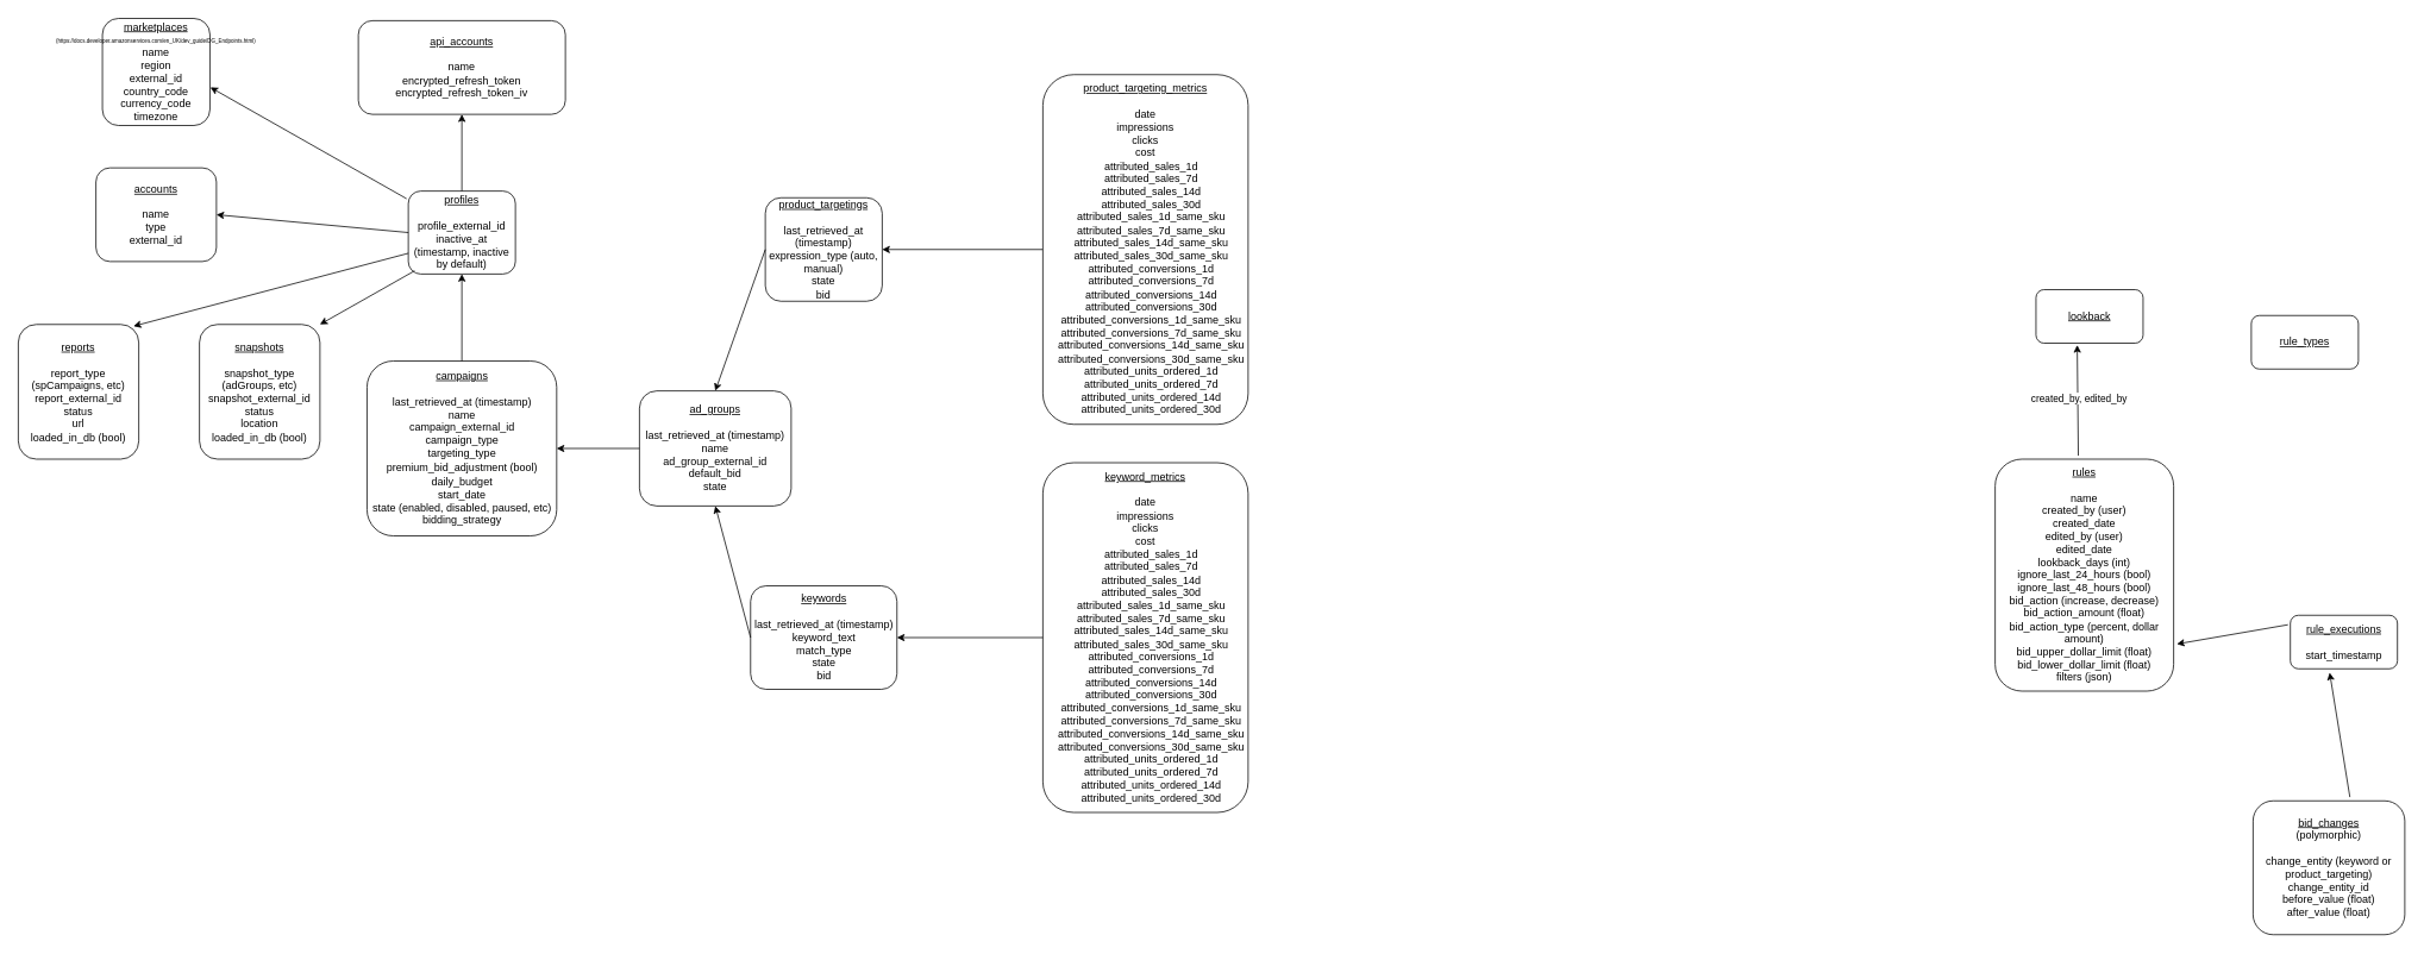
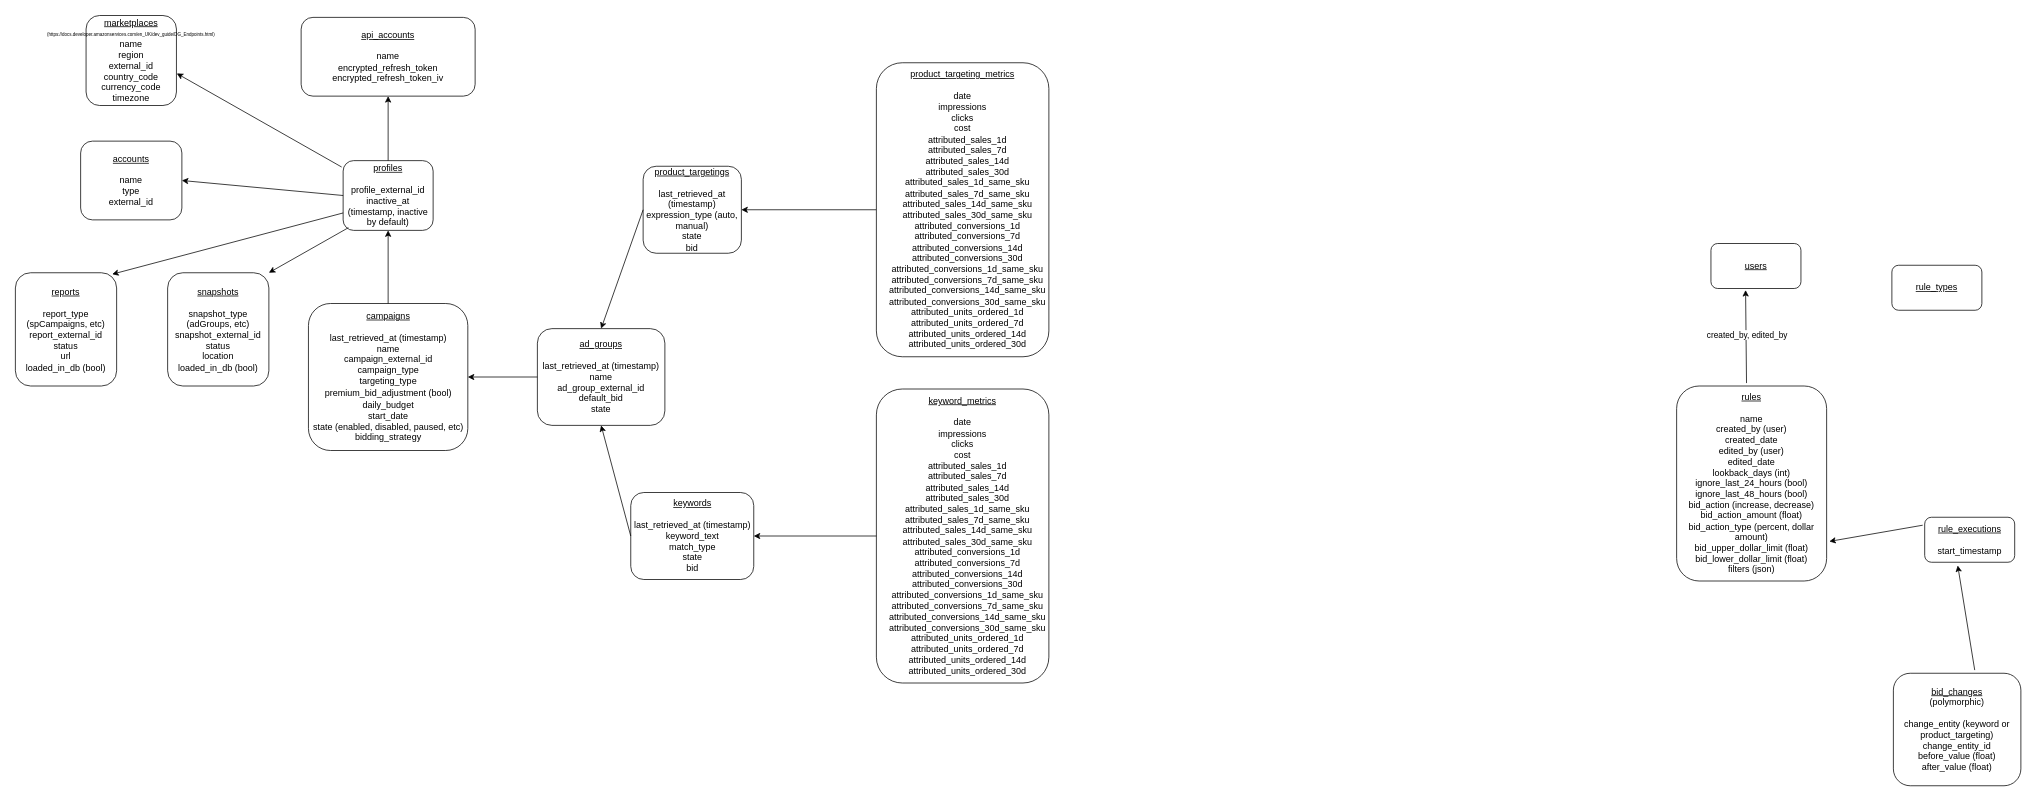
  <mxCell id="0" />
  <mxCell id="1" parent="0" />
  <mxCell id="2" value="&lt;u&gt;profiles&lt;br&gt;&lt;/u&gt;&lt;br&gt;profile_external_id&lt;br&gt;inactive_at (timestamp, inactive by default)" style="rounded=1;whiteSpace=wrap;html=1;" parent="1" vertex="1"><mxGeometry x="457" y="213.5" width="120" height="93" as="geometry" /></mxCell>
  <mxCell id="3" value="&lt;u&gt;marketplaces&lt;/u&gt;&lt;br&gt;&lt;font style=&quot;font-size: 6px;&quot;&gt;(https://docs.developer.amazonservices.com/en_UK/dev_guide/DG_Endpoints.html)&lt;/font&gt;&lt;br&gt;name&lt;br&gt;region&lt;br&gt;external_id&lt;br&gt;country_code&lt;br&gt;currency_code&lt;br&gt;timezone" style="rounded=1;whiteSpace=wrap;html=1;" parent="1" vertex="1"><mxGeometry x="114.25" y="20" width="120.5" height="120" as="geometry" /></mxCell>
- <mxCell id="4" value="&lt;u&gt;lookback&lt;/u&gt;" style="rounded=1;whiteSpace=wrap;html=1;" parent="1" vertex="1"><mxGeometry x="2280.76" y="324" width="120" height="60" as="geometry" /></mxCell>
+ <mxCell id="4" value="&lt;u&gt;users&lt;/u&gt;" style="rounded=1;whiteSpace=wrap;html=1;" parent="1" vertex="1"><mxGeometry x="2280.76" y="324" width="120" height="60" as="geometry" /></mxCell>
  <mxCell id="5" value="" style="endArrow=classic;html=1;rounded=0;entryX=0.385;entryY=1.035;entryDx=0;entryDy=0;exitX=0.466;exitY=-0.015;exitDx=0;exitDy=0;exitPerimeter=0;entryPerimeter=0;" parent="1" source="25" target="4" edge="1"><mxGeometry width="50" height="50" relative="1" as="geometry"><mxPoint x="2392.76" y="769" as="sourcePoint" /><mxPoint x="2392.76" y="699" as="targetPoint" /></mxGeometry></mxCell>
  <mxCell id="6" value="created_by, edited_by" style="edgeLabel;html=1;align=center;verticalAlign=middle;resizable=0;points=[];" parent="5" vertex="1" connectable="0"><mxGeometry x="0.046" y="-1" relative="1" as="geometry"><mxPoint as="offset" /></mxGeometry></mxCell>
  <mxCell id="7" value="&lt;u&gt;bid_changes&lt;/u&gt;&lt;br&gt;(polymorphic)&lt;br&gt;&lt;br&gt;change_entity (keyword or product_targeting)&lt;br&gt;change_entity_id&lt;br&gt;before_value (float)&lt;br&gt;after_value (float)" style="whiteSpace=wrap;html=1;rounded=1;" parent="1" vertex="1"><mxGeometry x="2524" y="897" width="170" height="150" as="geometry" /></mxCell>
  <mxCell id="8" value="&lt;u&gt;campaigns&lt;/u&gt;&lt;br&gt;&lt;br&gt;last_retrieved_at (timestamp)&lt;br&gt;name&lt;br&gt;campaign_external_id&lt;br&gt;campaign_type&lt;br&gt;targeting_type&lt;br&gt;&lt;div style=&quot;background-color: rgb(255, 255, 254); line-height: 18px;&quot;&gt;premium_bid_adjustment (bool)&lt;/div&gt;daily_budget&lt;br&gt;start_date&lt;br&gt;state (enabled, disabled, paused, etc)&lt;br&gt;bidding_strategy" style="rounded=1;whiteSpace=wrap;html=1;" parent="1" vertex="1"><mxGeometry x="410.75" y="404" width="212.5" height="196" as="geometry" /></mxCell>
  <mxCell id="9" value="" style="endArrow=classic;html=1;rounded=0;exitX=0.5;exitY=0;exitDx=0;exitDy=0;entryX=0.5;entryY=1;entryDx=0;entryDy=0;" parent="1" source="8" target="2" edge="1"><mxGeometry width="50" height="50" relative="1" as="geometry"><mxPoint x="523.76" y="453" as="sourcePoint" /><mxPoint x="498" y="329" as="targetPoint" /></mxGeometry></mxCell>
  <mxCell id="10" value="&lt;u&gt;ad_groups&lt;/u&gt;&lt;br&gt;&lt;br&gt;last_retrieved_at (timestamp)&lt;br&gt;name&lt;br&gt;ad_group_external_id&lt;br&gt;default_bid&lt;br&gt;state" style="rounded=1;whiteSpace=wrap;html=1;" parent="1" vertex="1"><mxGeometry x="716" y="437.5" width="170" height="129" as="geometry" /></mxCell>
  <mxCell id="11" value="&lt;u&gt;keywords&lt;br&gt;&lt;/u&gt;&lt;br&gt;last_retrieved_at (timestamp)&lt;br&gt;keyword_text&lt;br&gt;match_type&lt;br&gt;state&lt;br&gt;bid" style="rounded=1;whiteSpace=wrap;html=1;" parent="1" vertex="1"><mxGeometry x="840.5" y="656" width="164" height="116" as="geometry" /></mxCell>
  <mxCell id="12" value="&lt;u&gt;product_targetings&lt;/u&gt;&lt;br&gt;&lt;br&gt;last_retrieved_at (timestamp)&lt;br&gt;expression_type (auto, manual)&lt;br&gt;state&lt;br&gt;bid" style="rounded=1;whiteSpace=wrap;html=1;" parent="1" vertex="1"><mxGeometry x="857" y="221" width="131" height="116" as="geometry" /></mxCell>
  <mxCell id="13" value="" style="endArrow=classic;html=1;rounded=0;entryX=1;entryY=0.5;entryDx=0;entryDy=0;exitX=0;exitY=0.5;exitDx=0;exitDy=0;" parent="1" source="10" target="8" edge="1"><mxGeometry width="50" height="50" relative="1" as="geometry"><mxPoint x="540" y="648" as="sourcePoint" /><mxPoint x="773.76" y="593" as="targetPoint" /></mxGeometry></mxCell>
  <mxCell id="14" value="" style="endArrow=classic;html=1;rounded=0;entryX=0.5;entryY=1;entryDx=0;entryDy=0;exitX=0;exitY=0.5;exitDx=0;exitDy=0;" parent="1" source="11" target="10" edge="1"><mxGeometry width="50" height="50" relative="1" as="geometry"><mxPoint x="421.76" y="1078.75" as="sourcePoint" /><mxPoint x="495" y="843" as="targetPoint" /></mxGeometry></mxCell>
  <mxCell id="15" value="" style="endArrow=classic;html=1;rounded=0;entryX=0.5;entryY=0;entryDx=0;entryDy=0;exitX=0;exitY=0.5;exitDx=0;exitDy=0;" parent="1" source="12" target="10" edge="1"><mxGeometry width="50" height="50" relative="1" as="geometry"><mxPoint x="671.76" y="1078.75" as="sourcePoint" /><mxPoint x="555" y="843" as="targetPoint" /></mxGeometry></mxCell>
  <mxCell id="16" value="&lt;u&gt;keyword_metrics&lt;/u&gt;&lt;br&gt;&lt;br&gt;date&lt;br&gt;impressions&lt;br&gt;clicks&lt;br&gt;cost&lt;br&gt;&lt;div&gt;&amp;nbsp; &amp;nbsp; attributed_sales_1d&lt;/div&gt;&lt;div&gt;&amp;nbsp; &amp;nbsp; attributed_sales_7d&lt;/div&gt;&lt;div&gt;&amp;nbsp; &amp;nbsp; attributed_sales_14d&lt;/div&gt;&lt;div&gt;&amp;nbsp; &amp;nbsp; attributed_sales_30d&lt;/div&gt;&lt;div&gt;&amp;nbsp; &amp;nbsp; attributed_sales_1d_same_sku&lt;/div&gt;&lt;div&gt;&amp;nbsp; &amp;nbsp; attributed_sales_7d_same_sku&lt;/div&gt;&lt;div&gt;&amp;nbsp; &amp;nbsp; attributed_sales_14d_same_sku&lt;/div&gt;&lt;div&gt;&amp;nbsp; &amp;nbsp; attributed_sales_30d_same_sku&lt;/div&gt;&lt;div&gt;&amp;nbsp; &amp;nbsp; attributed_conversions_1d&lt;/div&gt;&lt;div&gt;&amp;nbsp; &amp;nbsp; attributed_conversions_7d&lt;/div&gt;&lt;div&gt;&amp;nbsp; &amp;nbsp; attributed_conversions_14d&lt;/div&gt;&lt;div&gt;&amp;nbsp; &amp;nbsp; attributed_conversions_30d&lt;/div&gt;&lt;div&gt;&amp;nbsp; &amp;nbsp; attributed_conversions_1d_same_sku&lt;/div&gt;&lt;div&gt;&amp;nbsp; &amp;nbsp; attributed_conversions_7d_same_sku&lt;/div&gt;&lt;div&gt;&amp;nbsp; &amp;nbsp; attributed_conversions_14d_same_sku&lt;/div&gt;&lt;div&gt;&amp;nbsp; &amp;nbsp; attributed_conversions_30d_same_sku&lt;/div&gt;&lt;div&gt;&amp;nbsp; &amp;nbsp; attributed_units_ordered_1d&lt;/div&gt;&lt;div&gt;&amp;nbsp; &amp;nbsp; attributed_units_ordered_7d&lt;/div&gt;&lt;div&gt;&amp;nbsp; &amp;nbsp; attributed_units_ordered_14d&lt;/div&gt;&lt;div&gt;&amp;nbsp; &amp;nbsp; attributed_units_ordered_30d&lt;/div&gt;" style="rounded=1;whiteSpace=wrap;html=1;" parent="1" vertex="1"><mxGeometry x="1168" y="518" width="230" height="392" as="geometry" /></mxCell>
  <mxCell id="17" value="" style="endArrow=classic;html=1;rounded=0;entryX=1;entryY=0.5;entryDx=0;entryDy=0;exitX=0;exitY=0.5;exitDx=0;exitDy=0;" parent="1" source="16" target="11" edge="1"><mxGeometry width="50" height="50" relative="1" as="geometry"><mxPoint x="379" y="1001" as="sourcePoint" /><mxPoint x="319" y="984" as="targetPoint" /></mxGeometry></mxCell>
  <mxCell id="18" value="" style="endArrow=classic;html=1;rounded=0;exitX=0;exitY=0.5;exitDx=0;exitDy=0;entryX=1;entryY=0.5;entryDx=0;entryDy=0;" parent="1" source="33" target="12" edge="1"><mxGeometry width="50" height="50" relative="1" as="geometry"><mxPoint x="655" y="1013" as="sourcePoint" /><mxPoint x="371" y="866.25" as="targetPoint" /></mxGeometry></mxCell>
  <mxCell id="19" value="&lt;u&gt;accounts&lt;/u&gt;&lt;br&gt;&lt;br&gt;name&lt;br&gt;type&lt;br&gt;external_id" style="rounded=1;whiteSpace=wrap;html=1;" parent="1" vertex="1"><mxGeometry x="107" y="187.5" width="135" height="105" as="geometry" /></mxCell>
  <mxCell id="20" value="" style="endArrow=classic;html=1;rounded=0;exitX=-0.016;exitY=0.092;exitDx=0;exitDy=0;exitPerimeter=0;entryX=1.004;entryY=0.644;entryDx=0;entryDy=0;entryPerimeter=0;" parent="1" source="2" target="3" edge="1"><mxGeometry width="50" height="50" relative="1" as="geometry"><mxPoint x="403.76" y="213" as="sourcePoint" /><mxPoint x="453.76" y="163" as="targetPoint" /></mxGeometry></mxCell>
  <mxCell id="21" value="" style="endArrow=classic;html=1;rounded=0;entryX=1;entryY=0.5;entryDx=0;entryDy=0;exitX=0;exitY=0.5;exitDx=0;exitDy=0;" parent="1" source="2" target="19" edge="1"><mxGeometry width="50" height="50" relative="1" as="geometry"><mxPoint x="383.76" y="383" as="sourcePoint" /><mxPoint x="433.76" y="333" as="targetPoint" /></mxGeometry></mxCell>
  <mxCell id="22" value="&lt;u&gt;rule_executions&lt;/u&gt;&lt;br&gt;&lt;br&gt;start_timestamp" style="rounded=1;whiteSpace=wrap;html=1;" parent="1" vertex="1"><mxGeometry x="2565.76" y="689" width="120" height="60" as="geometry" /></mxCell>
  <mxCell id="23" value="" style="endArrow=classic;html=1;rounded=0;entryX=1.018;entryY=0.797;entryDx=0;entryDy=0;entryPerimeter=0;exitX=-0.022;exitY=0.177;exitDx=0;exitDy=0;exitPerimeter=0;" parent="1" source="22" target="25" edge="1"><mxGeometry width="50" height="50" relative="1" as="geometry"><mxPoint x="2630.76" y="884" as="sourcePoint" /><mxPoint x="2680.76" y="834" as="targetPoint" /></mxGeometry></mxCell>
  <mxCell id="24" value="" style="endArrow=classic;html=1;rounded=0;exitX=0.638;exitY=-0.028;exitDx=0;exitDy=0;exitPerimeter=0;entryX=0.367;entryY=1.072;entryDx=0;entryDy=0;entryPerimeter=0;" parent="1" source="7" target="22" edge="1"><mxGeometry width="50" height="50" relative="1" as="geometry"><mxPoint x="2530.76" y="904" as="sourcePoint" /><mxPoint x="2580.76" y="854" as="targetPoint" /></mxGeometry></mxCell>
  <mxCell id="25" value="&lt;u&gt;rules&lt;/u&gt;&lt;br&gt;&lt;br&gt;name&lt;br&gt;created_by (user)&lt;br&gt;created_date&lt;br&gt;edited_by (user)&lt;br&gt;edited_date&lt;br&gt;lookback_days (int)&lt;br&gt;ignore_last_24_hours (bool)&lt;br&gt;ignore_last_48_hours (bool)&lt;br&gt;bid_action (increase, decrease)&lt;br&gt;bid_action_amount (float)&lt;br&gt;bid_action_type (percent, dollar amount)&lt;br&gt;bid_upper_dollar_limit (float)&lt;br&gt;bid_lower_dollar_limit (float)&lt;br&gt;filters (json)" style="rounded=1;whiteSpace=wrap;html=1;" parent="1" vertex="1"><mxGeometry x="2235" y="514" width="200" height="260" as="geometry" /></mxCell>
  <mxCell id="26" value="&lt;u&gt;api_accounts&lt;/u&gt;&lt;br&gt;&lt;br&gt;name&lt;br&gt;encrypted_refresh_token&lt;br&gt;encrypted_refresh_token_iv" style="rounded=1;whiteSpace=wrap;html=1;" parent="1" vertex="1"><mxGeometry x="401" y="22.5" width="232" height="105" as="geometry" /></mxCell>
  <mxCell id="27" value="" style="endArrow=classic;html=1;rounded=0;exitX=0.5;exitY=0;exitDx=0;exitDy=0;entryX=0.5;entryY=1;entryDx=0;entryDy=0;" parent="1" source="2" target="26" edge="1"><mxGeometry width="50" height="50" relative="1" as="geometry"><mxPoint x="352" y="320" as="sourcePoint" /><mxPoint x="512" y="143" as="targetPoint" /></mxGeometry></mxCell>
  <mxCell id="28" value="&lt;u&gt;rule_types&lt;/u&gt;" style="rounded=1;whiteSpace=wrap;html=1;" parent="1" vertex="1"><mxGeometry x="2522" y="353" width="120" height="60" as="geometry" /></mxCell>
  <mxCell id="29" value="&lt;u&gt;reports&lt;/u&gt;&lt;br&gt;&lt;br&gt;report_type (spCampaigns, etc)&lt;br&gt;report_external_id&lt;br&gt;status&lt;br&gt;url&lt;br&gt;loaded_in_db (bool)" style="rounded=1;whiteSpace=wrap;html=1;" parent="1" vertex="1"><mxGeometry x="20" y="363" width="135" height="151" as="geometry" /></mxCell>
  <mxCell id="30" value="" style="endArrow=classic;html=1;rounded=0;entryX=0.956;entryY=0.013;entryDx=0;entryDy=0;exitX=0;exitY=0.75;exitDx=0;exitDy=0;entryPerimeter=0;" parent="1" source="2" target="29" edge="1"><mxGeometry width="50" height="50" relative="1" as="geometry"><mxPoint x="478" y="343" as="sourcePoint" /><mxPoint x="263" y="343" as="targetPoint" /></mxGeometry></mxCell>
  <mxCell id="31" value="&lt;u&gt;snapshots&lt;/u&gt;&lt;br&gt;&lt;br&gt;snapshot_type (adGroups, etc)&lt;br&gt;snapshot_external_id&lt;br&gt;status&lt;br&gt;location&lt;br&gt;loaded_in_db (bool)" style="rounded=1;whiteSpace=wrap;html=1;" parent="1" vertex="1"><mxGeometry x="223" y="363" width="135" height="151" as="geometry" /></mxCell>
  <mxCell id="32" value="" style="endArrow=classic;html=1;rounded=0;exitX=0.058;exitY=0.962;exitDx=0;exitDy=0;exitPerimeter=0;entryX=1;entryY=0;entryDx=0;entryDy=0;" parent="1" source="2" target="31" edge="1"><mxGeometry width="50" height="50" relative="1" as="geometry"><mxPoint x="468" y="311" as="sourcePoint" /><mxPoint x="380" y="363" as="targetPoint" /></mxGeometry></mxCell>
  <mxCell id="33" value="&lt;div&gt;&lt;u&gt;product_targeting_metrics&lt;/u&gt;&lt;/div&gt;&lt;br&gt;date&lt;br&gt;impressions&lt;br&gt;clicks&lt;br&gt;cost&lt;br&gt;&lt;div&gt;&amp;nbsp; &amp;nbsp; attributed_sales_1d&lt;/div&gt;&lt;div&gt;&amp;nbsp; &amp;nbsp; attributed_sales_7d&lt;/div&gt;&lt;div&gt;&amp;nbsp; &amp;nbsp; attributed_sales_14d&lt;/div&gt;&lt;div&gt;&amp;nbsp; &amp;nbsp; attributed_sales_30d&lt;/div&gt;&lt;div&gt;&amp;nbsp; &amp;nbsp; attributed_sales_1d_same_sku&lt;/div&gt;&lt;div&gt;&amp;nbsp; &amp;nbsp; attributed_sales_7d_same_sku&lt;/div&gt;&lt;div&gt;&amp;nbsp; &amp;nbsp; attributed_sales_14d_same_sku&lt;/div&gt;&lt;div&gt;&amp;nbsp; &amp;nbsp; attributed_sales_30d_same_sku&lt;/div&gt;&lt;div&gt;&amp;nbsp; &amp;nbsp; attributed_conversions_1d&lt;/div&gt;&lt;div&gt;&amp;nbsp; &amp;nbsp; attributed_conversions_7d&lt;/div&gt;&lt;div&gt;&amp;nbsp; &amp;nbsp; attributed_conversions_14d&lt;/div&gt;&lt;div&gt;&amp;nbsp; &amp;nbsp; attributed_conversions_30d&lt;/div&gt;&lt;div&gt;&amp;nbsp; &amp;nbsp; attributed_conversions_1d_same_sku&lt;/div&gt;&lt;div&gt;&amp;nbsp; &amp;nbsp; attributed_conversions_7d_same_sku&lt;/div&gt;&lt;div&gt;&amp;nbsp; &amp;nbsp; attributed_conversions_14d_same_sku&lt;/div&gt;&lt;div&gt;&amp;nbsp; &amp;nbsp; attributed_conversions_30d_same_sku&lt;/div&gt;&lt;div&gt;&amp;nbsp; &amp;nbsp; attributed_units_ordered_1d&lt;/div&gt;&lt;div&gt;&amp;nbsp; &amp;nbsp; attributed_units_ordered_7d&lt;/div&gt;&lt;div&gt;&amp;nbsp; &amp;nbsp; attributed_units_ordered_14d&lt;/div&gt;&lt;div&gt;&amp;nbsp; &amp;nbsp; attributed_units_ordered_30d&lt;/div&gt;" style="rounded=1;whiteSpace=wrap;html=1;" parent="1" vertex="1"><mxGeometry x="1168" y="83" width="230" height="392" as="geometry" /></mxCell>
